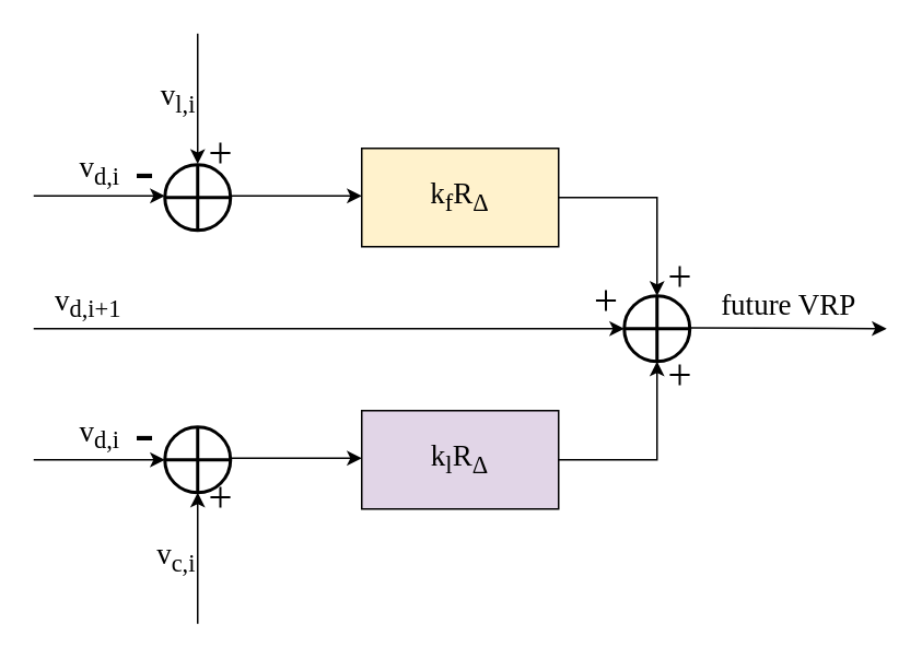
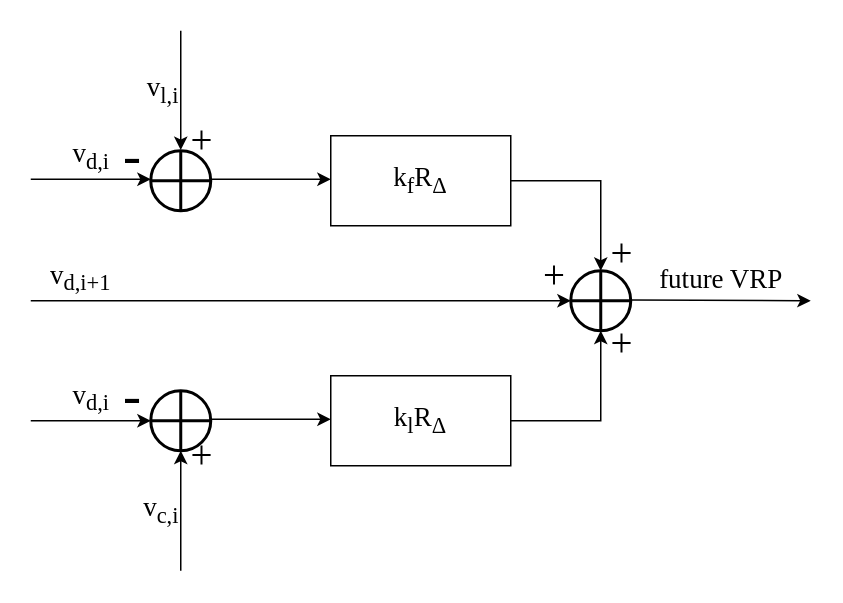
  <mxCell id="0" />
  <mxCell id="1" parent="0" />
  <mxCell id="2" value="" style="verticalLabelPosition=bottom;verticalAlign=top;html=1;strokeWidth=2;shape=mxgraph.flowchart.summing_function;fontFamily=Computer Modern;fontSize=18;" vertex="1" parent="1"><mxGeometry x="100" y="100" width="40" height="40" as="geometry" /></mxCell>
  <mxCell id="3" value="&lt;font style=&quot;font-size: 36px&quot;&gt;-&lt;/font&gt;" style="text;html=1;resizable=0;points=[];autosize=1;align=left;verticalAlign=top;spacingTop=-4;fontSize=18;fontFamily=Computer Modern;" vertex="1" parent="1"><mxGeometry x="80" y="80" width="30" height="30" as="geometry" /></mxCell>
  <mxCell id="4" value="v&lt;sub&gt;l,i&lt;/sub&gt;" style="endArrow=classic;html=1;fontFamily=Computer Modern;fontSize=18;labelPosition=left;verticalLabelPosition=middle;align=right;verticalAlign=middle;" edge="1" parent="1"><mxGeometry width="50" height="50" relative="1" as="geometry"><mxPoint x="120" y="20" as="sourcePoint" /><mxPoint x="120" y="99.5" as="targetPoint" /></mxGeometry></mxCell>
  <mxCell id="5" value="&lt;font style=&quot;font-size: 26px&quot;&gt;+&lt;/font&gt;" style="text;html=1;resizable=0;points=[];autosize=1;align=left;verticalAlign=top;spacingTop=-4;fontSize=18;fontFamily=Computer Modern;" vertex="1" parent="1"><mxGeometry x="125" y="75" width="30" height="30" as="geometry" /></mxCell>
  <mxCell id="6" value="" style="endArrow=classic;html=1;fontFamily=Computer Modern;fontSize=18;" edge="1" parent="1"><mxGeometry width="50" height="50" relative="1" as="geometry"><mxPoint x="140" y="119" as="sourcePoint" /><mxPoint x="220" y="119" as="targetPoint" /></mxGeometry></mxCell>
- <mxCell id="7" value="k&lt;sub&gt;f&lt;/sub&gt;R&lt;sub&gt;Δ&lt;br&gt;&lt;/sub&gt;" style="rounded=0;whiteSpace=wrap;html=1;fontFamily=Computer Modern;fontSize=18;fillColor=#fff2cc;" vertex="1" parent="1"><mxGeometry x="220" y="90" width="120" height="60" as="geometry" /></mxCell>
+ <mxCell id="7" value="k&lt;sub&gt;f&lt;/sub&gt;R&lt;sub&gt;Δ&lt;br&gt;&lt;/sub&gt;" style="rounded=0;whiteSpace=wrap;html=1;fontFamily=Computer Modern;fontSize=18;" vertex="1" parent="1"><mxGeometry x="220" y="90" width="120" height="60" as="geometry" /></mxCell>
  <mxCell id="8" value="" style="verticalLabelPosition=bottom;verticalAlign=top;html=1;strokeWidth=2;shape=mxgraph.flowchart.summing_function;fontFamily=Computer Modern;fontSize=18;" vertex="1" parent="1"><mxGeometry x="100" y="260" width="40" height="40" as="geometry" /></mxCell>
  <mxCell id="9" value="&lt;font style=&quot;font-size: 36px&quot;&gt;-&lt;/font&gt;" style="text;html=1;resizable=0;points=[];autosize=1;align=left;verticalAlign=top;spacingTop=-4;fontSize=18;fontFamily=Computer Modern;" vertex="1" parent="1"><mxGeometry x="80" y="240" width="30" height="30" as="geometry" /></mxCell>
  <mxCell id="10" value="v&lt;sub&gt;c,i&lt;/sub&gt;" style="endArrow=classic;html=1;fontFamily=Computer Modern;fontSize=18;labelPosition=left;verticalLabelPosition=middle;align=right;verticalAlign=middle;" edge="1" parent="1"><mxGeometry width="50" height="50" relative="1" as="geometry"><mxPoint x="120" y="380" as="sourcePoint" /><mxPoint x="120" y="300" as="targetPoint" /></mxGeometry></mxCell>
  <mxCell id="11" value="&lt;font style=&quot;font-size: 26px&quot;&gt;+&lt;/font&gt;" style="text;html=1;resizable=0;points=[];autosize=1;align=left;verticalAlign=top;spacingTop=-4;fontSize=18;fontFamily=Computer Modern;" vertex="1" parent="1"><mxGeometry x="125" y="285" width="30" height="30" as="geometry" /></mxCell>
  <mxCell id="12" value="" style="endArrow=classic;html=1;fontFamily=Computer Modern;fontSize=18;" edge="1" parent="1"><mxGeometry width="50" height="50" relative="1" as="geometry"><mxPoint x="140" y="279" as="sourcePoint" /><mxPoint x="220" y="279" as="targetPoint" /></mxGeometry></mxCell>
- <mxCell id="13" value="k&lt;sub&gt;l&lt;/sub&gt;R&lt;sub&gt;Δ&lt;br&gt;&lt;/sub&gt;" style="rounded=0;whiteSpace=wrap;html=1;fontFamily=Computer Modern;fontSize=18;fillColor=#e1d5e7;" vertex="1" parent="1"><mxGeometry x="220" y="250" width="120" height="60" as="geometry" /></mxCell>
+ <mxCell id="13" value="k&lt;sub&gt;l&lt;/sub&gt;R&lt;sub&gt;Δ&lt;br&gt;&lt;/sub&gt;" style="rounded=0;whiteSpace=wrap;html=1;fontFamily=Computer Modern;fontSize=18;" vertex="1" parent="1"><mxGeometry x="220" y="250" width="120" height="60" as="geometry" /></mxCell>
  <mxCell id="14" value="v&lt;sub&gt;d,i+1&lt;/sub&gt;" style="endArrow=classic;html=1;fontFamily=Computer Modern;fontSize=18;labelPosition=center;verticalLabelPosition=top;align=center;verticalAlign=bottom;" edge="1" parent="1"><mxGeometry x="-0.818" width="50" height="50" relative="1" as="geometry"><mxPoint x="20" y="200" as="sourcePoint" /><mxPoint x="380" y="200" as="targetPoint" /><mxPoint as="offset" /></mxGeometry></mxCell>
  <mxCell id="15" value="" style="verticalLabelPosition=bottom;verticalAlign=top;html=1;strokeWidth=2;shape=mxgraph.flowchart.summing_function;fontFamily=Computer Modern;fontSize=18;" vertex="1" parent="1"><mxGeometry x="380" y="180" width="40" height="40" as="geometry" /></mxCell>
  <mxCell id="16" value="v&lt;sub&gt;d,i&lt;br&gt;&lt;/sub&gt;" style="endArrow=classic;html=1;fontFamily=Computer Modern;fontSize=18;labelPosition=center;verticalLabelPosition=top;align=center;verticalAlign=bottom;" edge="1" parent="1"><mxGeometry width="50" height="50" relative="1" as="geometry"><mxPoint x="20" y="119" as="sourcePoint" /><mxPoint x="100" y="119" as="targetPoint" /><mxPoint as="offset" /></mxGeometry></mxCell>
  <mxCell id="17" value="v&lt;sub&gt;d,i&lt;br&gt;&lt;/sub&gt;" style="endArrow=classic;html=1;fontFamily=Computer Modern;fontSize=18;labelPosition=center;verticalLabelPosition=top;align=center;verticalAlign=bottom;" edge="1" parent="1"><mxGeometry width="50" height="50" relative="1" as="geometry"><mxPoint x="20" y="280" as="sourcePoint" /><mxPoint x="100" y="280" as="targetPoint" /><mxPoint as="offset" /></mxGeometry></mxCell>
  <mxCell id="18" value="" style="endArrow=classic;html=1;fontFamily=Computer Modern;fontSize=18;entryX=0.5;entryY=0;entryDx=0;entryDy=0;entryPerimeter=0;rounded=0;" edge="1" parent="1" target="15"><mxGeometry width="50" height="50" relative="1" as="geometry"><mxPoint x="340" y="120" as="sourcePoint" /><mxPoint x="400" y="120" as="targetPoint" /><Array as="points"><mxPoint x="400" y="120" /></Array></mxGeometry></mxCell>
  <mxCell id="19" value="" style="endArrow=classic;html=1;fontFamily=Computer Modern;fontSize=18;entryX=0.5;entryY=1;entryDx=0;entryDy=0;entryPerimeter=0;rounded=0;" edge="1" parent="1" target="15"><mxGeometry width="50" height="50" relative="1" as="geometry"><mxPoint x="340" y="280" as="sourcePoint" /><mxPoint x="390" y="230" as="targetPoint" /><Array as="points"><mxPoint x="400" y="280" /></Array></mxGeometry></mxCell>
  <mxCell id="20" value="&lt;font style=&quot;font-size: 26px&quot;&gt;+&lt;/font&gt;" style="text;html=1;resizable=0;points=[];autosize=1;align=left;verticalAlign=top;spacingTop=-4;fontSize=18;fontFamily=Computer Modern;" vertex="1" parent="1"><mxGeometry x="405" y="150" width="30" height="30" as="geometry" /></mxCell>
  <mxCell id="21" value="&lt;font style=&quot;font-size: 26px&quot;&gt;+&lt;/font&gt;" style="text;html=1;resizable=0;points=[];autosize=1;align=left;verticalAlign=top;spacingTop=-4;fontSize=18;fontFamily=Computer Modern;" vertex="1" parent="1"><mxGeometry x="405" y="210" width="30" height="30" as="geometry" /></mxCell>
  <mxCell id="22" value="&lt;font style=&quot;font-size: 26px&quot;&gt;+&lt;/font&gt;" style="text;html=1;resizable=0;points=[];autosize=1;align=left;verticalAlign=top;spacingTop=-4;fontSize=18;fontFamily=Computer Modern;" vertex="1" parent="1"><mxGeometry x="360" y="165" width="30" height="30" as="geometry" /></mxCell>
  <mxCell id="23" value="future VRP" style="endArrow=classic;html=1;fontFamily=Computer Modern;fontSize=18;labelPosition=center;verticalLabelPosition=top;align=center;verticalAlign=bottom;" edge="1" parent="1"><mxGeometry width="50" height="50" relative="1" as="geometry"><mxPoint x="420" y="199.5" as="sourcePoint" /><mxPoint x="540" y="200" as="targetPoint" /><mxPoint as="offset" /></mxGeometry></mxCell>
